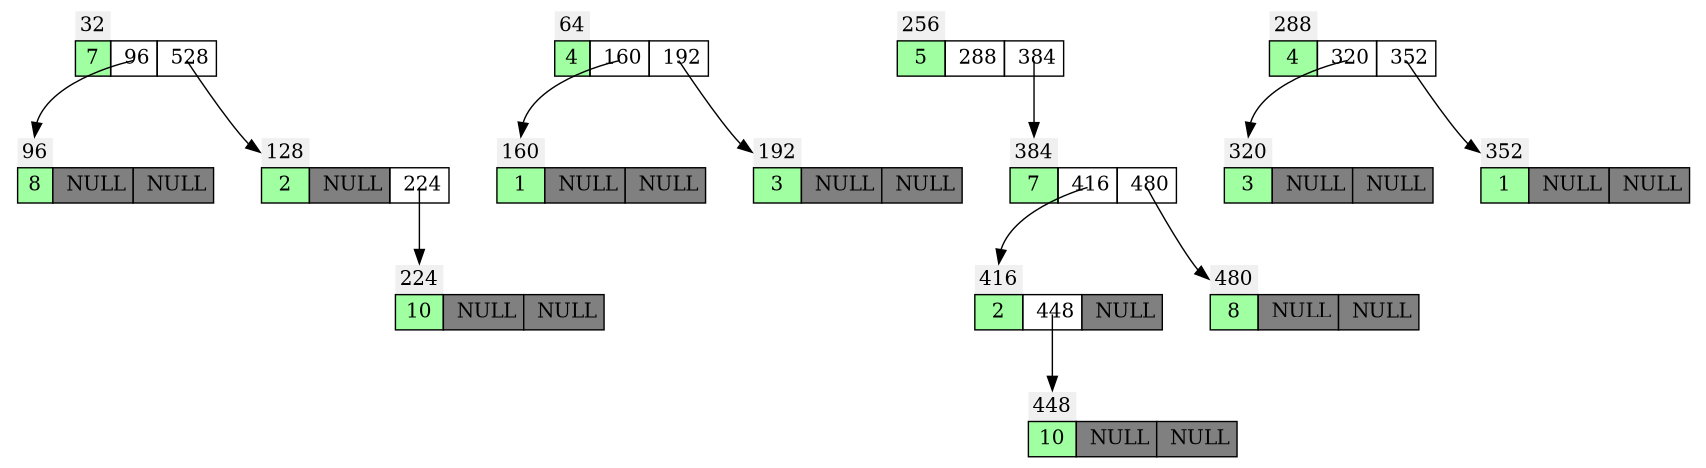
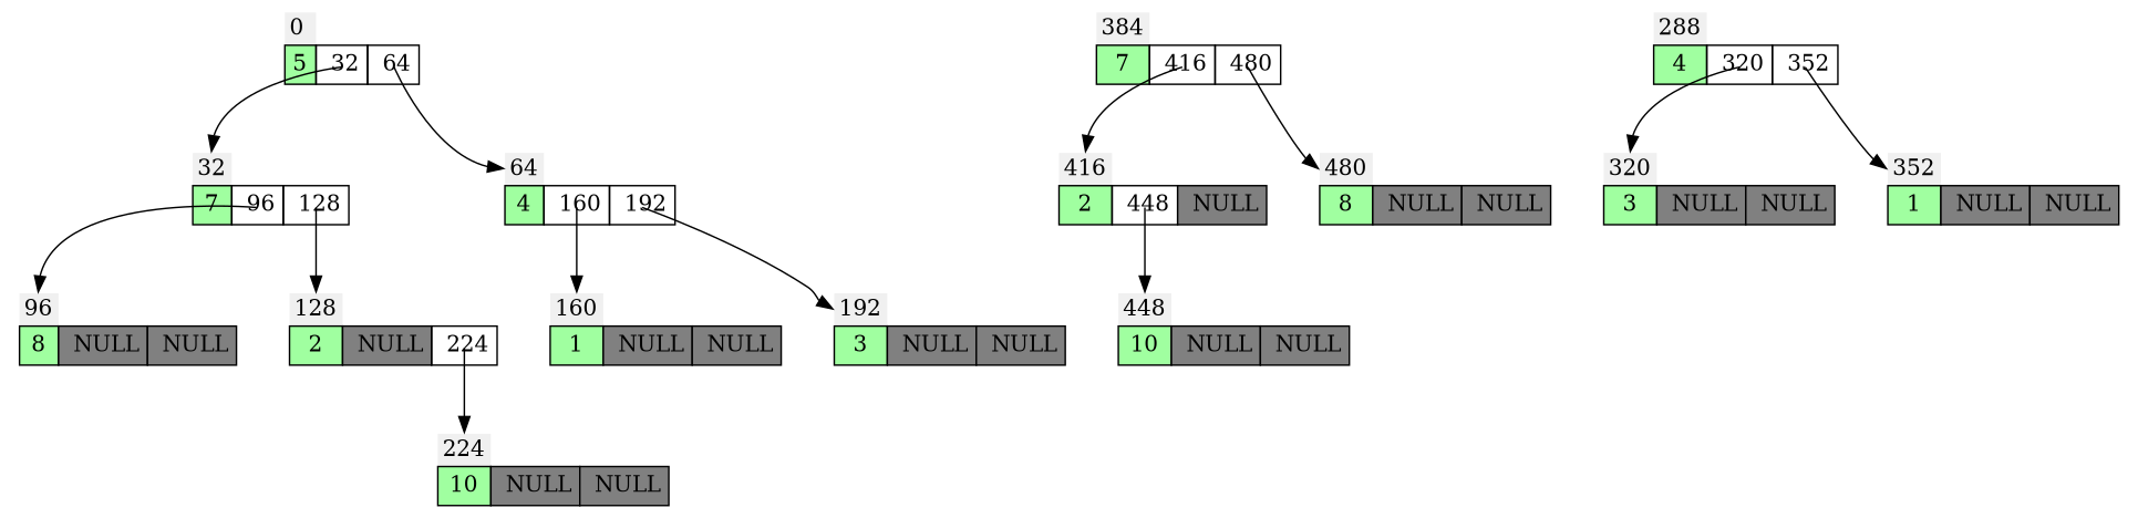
  digraph {
    fontname="DejaVu Serif"
    rank=same
    rankdir=TB
    node [fontname="DejaVu Serif" shape=none]
    edge [arrowtail=dot fontname="DejaVu Serif" headport=id tailclip=false tailport="R:c"]
-   n2 [label=< <TABLE BORDER="0" CELLBORDER="1" CELLSPACING="0" CELLPADDING="4" > <TR> <TD CELLPADDING="3" BORDER="0"  ALIGN="LEFT" bgcolor="#f0f0f0" PORT="id">32</TD> </TR><TR> <TD PORT="val" bgcolor="#a0FFa0">7</TD>  <TD PORT="L" > 96</TD>  <TD PORT="R" > 528</TD> </TR></TABLE>>]
+   n1 [label=< <TABLE BORDER="0" CELLBORDER="1" CELLSPACING="0" CELLPADDING="4" > <TR> <TD CELLPADDING="3" BORDER="0"  ALIGN="LEFT" bgcolor="#f0f0f0" PORT="id">0</TD> </TR><TR> <TD PORT="val" bgcolor="#a0FFa0">5</TD>  <TD PORT="L" > 32</TD>  <TD PORT="R" > 64</TD> </TR></TABLE>>]
+   n2 [label=< <TABLE BORDER="0" CELLBORDER="1" CELLSPACING="0" CELLPADDING="4" > <TR> <TD CELLPADDING="3" BORDER="0"  ALIGN="LEFT" bgcolor="#f0f0f0" PORT="id">32</TD> </TR><TR> <TD PORT="val" bgcolor="#a0FFa0">7</TD>  <TD PORT="L" > 96</TD>  <TD PORT="R" > 128</TD> </TR></TABLE>>]
    n3 [label=< <TABLE BORDER="0" CELLBORDER="1" CELLSPACING="0" CELLPADDING="4" > <TR> <TD CELLPADDING="3" BORDER="0"  ALIGN="LEFT" bgcolor="#f0f0f0" PORT="id">64</TD> </TR><TR> <TD PORT="val" bgcolor="#a0FFa0">4</TD>  <TD PORT="L" > 160</TD>  <TD PORT="R" > 192</TD> </TR></TABLE>>]
    n4 [label=< <TABLE BORDER="0" CELLBORDER="1" CELLSPACING="0" CELLPADDING="4" > <TR> <TD CELLPADDING="3" BORDER="0"  ALIGN="LEFT" bgcolor="#f0f0f0" PORT="id">96</TD> </TR><TR> <TD PORT="val" bgcolor="#a0FFa0">8</TD>  <TD PORT="L" bgcolor="#808080"> NULL</TD>  <TD PORT="R" bgcolor="#808080"> NULL</TD> </TR></TABLE>>]
    n5 [label=< <TABLE BORDER="0" CELLBORDER="1" CELLSPACING="0" CELLPADDING="4" > <TR> <TD CELLPADDING="3" BORDER="0"  ALIGN="LEFT" bgcolor="#f0f0f0" PORT="id">128</TD> </TR><TR> <TD PORT="val" bgcolor="#a0FFa0">2</TD>  <TD PORT="L" bgcolor="#808080"> NULL</TD>  <TD PORT="R" > 224</TD> </TR></TABLE>>]
    n6 [label=< <TABLE BORDER="0" CELLBORDER="1" CELLSPACING="0" CELLPADDING="4" > <TR> <TD CELLPADDING="3" BORDER="0"  ALIGN="LEFT" bgcolor="#f0f0f0" PORT="id">160</TD> </TR><TR> <TD PORT="val" bgcolor="#a0FFa0">1</TD>  <TD PORT="L" bgcolor="#808080"> NULL</TD>  <TD PORT="R" bgcolor="#808080"> NULL</TD> </TR></TABLE>>]
    n7 [label=< <TABLE BORDER="0" CELLBORDER="1" CELLSPACING="0" CELLPADDING="4" > <TR> <TD CELLPADDING="3" BORDER="0"  ALIGN="LEFT" bgcolor="#f0f0f0" PORT="id">192</TD> </TR><TR> <TD PORT="val" bgcolor="#a0FFa0">3</TD>  <TD PORT="L" bgcolor="#808080"> NULL</TD>  <TD PORT="R" bgcolor="#808080"> NULL</TD> </TR></TABLE>>]
    n8 [label=< <TABLE BORDER="0" CELLBORDER="1" CELLSPACING="0" CELLPADDING="4" > <TR> <TD CELLPADDING="3" BORDER="0"  ALIGN="LEFT" bgcolor="#f0f0f0" PORT="id">224</TD> </TR><TR> <TD PORT="val" bgcolor="#a0FFa0">10</TD>  <TD PORT="L" bgcolor="#808080"> NULL</TD>  <TD PORT="R" bgcolor="#808080"> NULL</TD> </TR></TABLE>>]
-   n9 [label=< <TABLE BORDER="0" CELLBORDER="1" CELLSPACING="0" CELLPADDING="4" > <TR> <TD CELLPADDING="3" BORDER="0"  ALIGN="LEFT" bgcolor="#f0f0f0" PORT="id">256</TD> </TR><TR> <TD PORT="val" bgcolor="#a0FFa0">5</TD>  <TD PORT="L" > 288</TD>  <TD PORT="R" > 384</TD> </TR></TABLE>>]
    n10 [label=< <TABLE BORDER="0" CELLBORDER="1" CELLSPACING="0" CELLPADDING="4" > <TR> <TD CELLPADDING="3" BORDER="0"  ALIGN="LEFT" bgcolor="#f0f0f0" PORT="id">384</TD> </TR><TR> <TD PORT="val" bgcolor="#a0FFa0">7</TD>  <TD PORT="L" > 416</TD>  <TD PORT="R" > 480</TD> </TR></TABLE>>]
    n11 [label=< <TABLE BORDER="0" CELLBORDER="1" CELLSPACING="0" CELLPADDING="4" > <TR> <TD CELLPADDING="3" BORDER="0"  ALIGN="LEFT" bgcolor="#f0f0f0" PORT="id">288</TD> </TR><TR> <TD PORT="val" bgcolor="#a0FFa0">4</TD>  <TD PORT="L" > 320</TD>  <TD PORT="R" > 352</TD> </TR></TABLE>>]
    n12 [label=< <TABLE BORDER="0" CELLBORDER="1" CELLSPACING="0" CELLPADDING="4" > <TR> <TD CELLPADDING="3" BORDER="0"  ALIGN="LEFT" bgcolor="#f0f0f0" PORT="id">320</TD> </TR><TR> <TD PORT="val" bgcolor="#a0FFa0">3</TD>  <TD PORT="L" bgcolor="#808080"> NULL</TD>  <TD PORT="R" bgcolor="#808080"> NULL</TD> </TR></TABLE>>]
    n13 [label=< <TABLE BORDER="0" CELLBORDER="1" CELLSPACING="0" CELLPADDING="4" > <TR> <TD CELLPADDING="3" BORDER="0"  ALIGN="LEFT" bgcolor="#f0f0f0" PORT="id">352</TD> </TR><TR> <TD PORT="val" bgcolor="#a0FFa0">1</TD>  <TD PORT="L" bgcolor="#808080"> NULL</TD>  <TD PORT="R" bgcolor="#808080"> NULL</TD> </TR></TABLE>>]
    n14 [label=< <TABLE BORDER="0" CELLBORDER="1" CELLSPACING="0" CELLPADDING="4" > <TR> <TD CELLPADDING="3" BORDER="0"  ALIGN="LEFT" bgcolor="#f0f0f0" PORT="id">416</TD> </TR><TR> <TD PORT="val" bgcolor="#a0FFa0">2</TD>  <TD PORT="L" > 448</TD>  <TD PORT="R" bgcolor="#808080"> NULL</TD> </TR></TABLE>>]
    n15 [label=< <TABLE BORDER="0" CELLBORDER="1" CELLSPACING="0" CELLPADDING="4" > <TR> <TD CELLPADDING="3" BORDER="0"  ALIGN="LEFT" bgcolor="#f0f0f0" PORT="id">480</TD> </TR><TR> <TD PORT="val" bgcolor="#a0FFa0">8</TD>  <TD PORT="L" bgcolor="#808080"> NULL</TD>  <TD PORT="R" bgcolor="#808080"> NULL</TD> </TR></TABLE>>]
    n16 [label=< <TABLE BORDER="0" CELLBORDER="1" CELLSPACING="0" CELLPADDING="4" > <TR> <TD CELLPADDING="3" BORDER="0"  ALIGN="LEFT" bgcolor="#f0f0f0" PORT="id">448</TD> </TR><TR> <TD PORT="val" bgcolor="#a0FFa0">10</TD>  <TD PORT="L" bgcolor="#808080"> NULL</TD>  <TD PORT="R" bgcolor="#808080"> NULL</TD> </TR></TABLE>>]
+   n1 -> n2 [tailport="L:c"]
+   n1 -> n3
    n2 -> n4 [tailport="L:c"]
    n2 -> n5
    n3 -> n6 [tailport="L:c"]
    n3 -> n7
    n5 -> n8
-   n9 -> n10
    n10 -> n14 [tailport="L:c"]
    n10 -> n15
    n11 -> n12 [tailport="L:c"]
    n11 -> n13
    n14 -> n16 [tailport="L:c"]
  }
